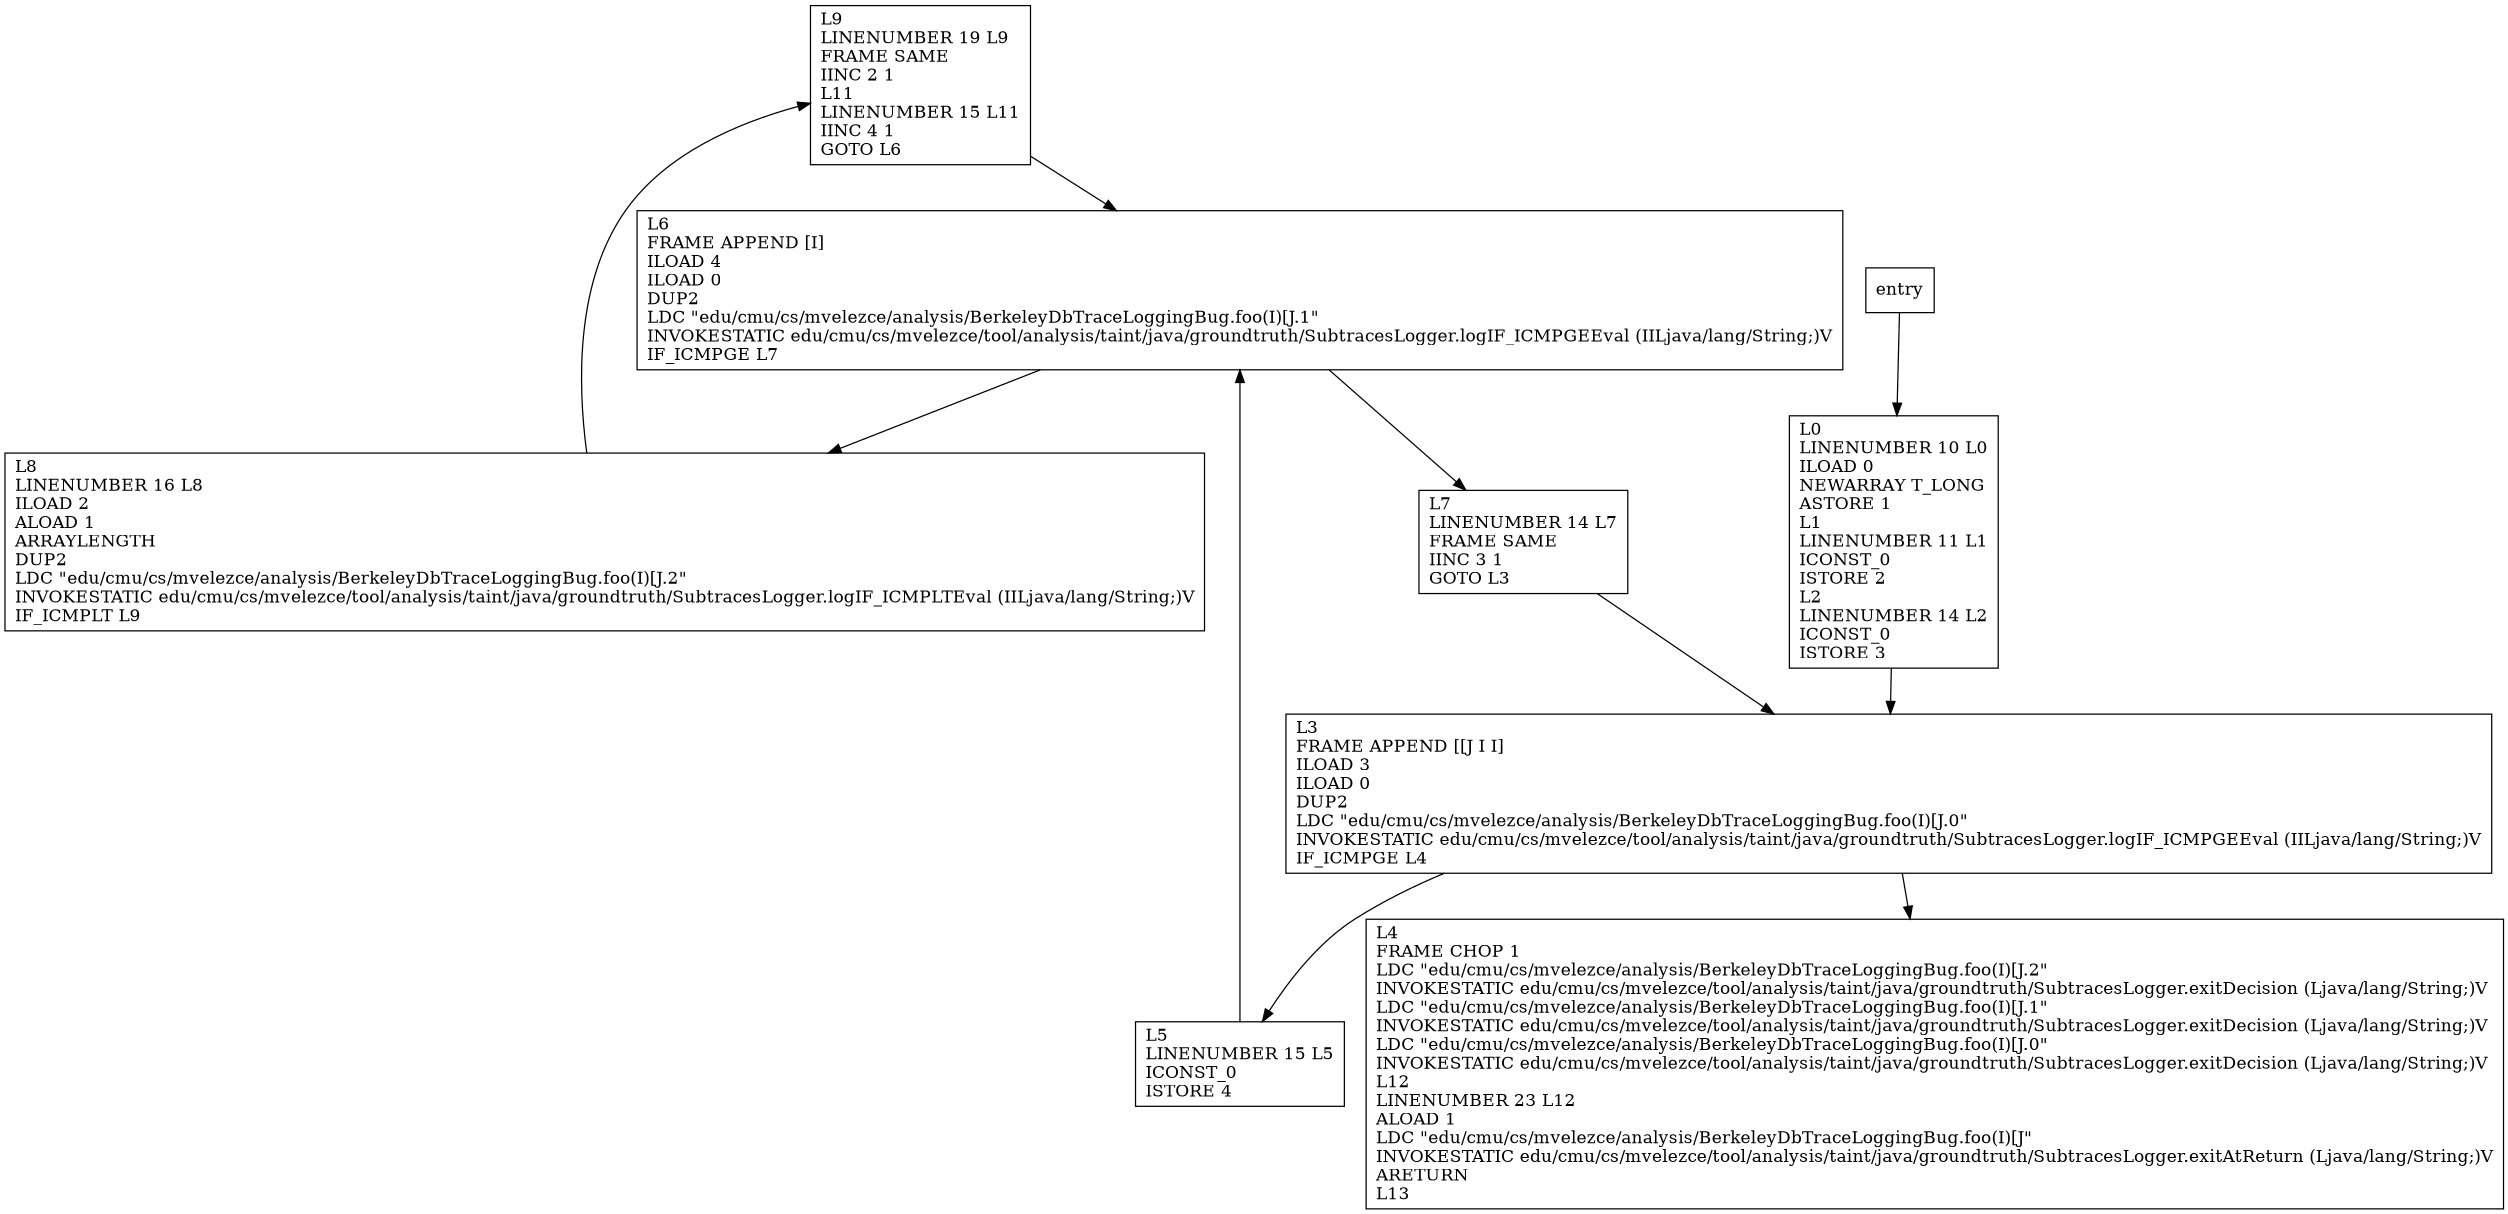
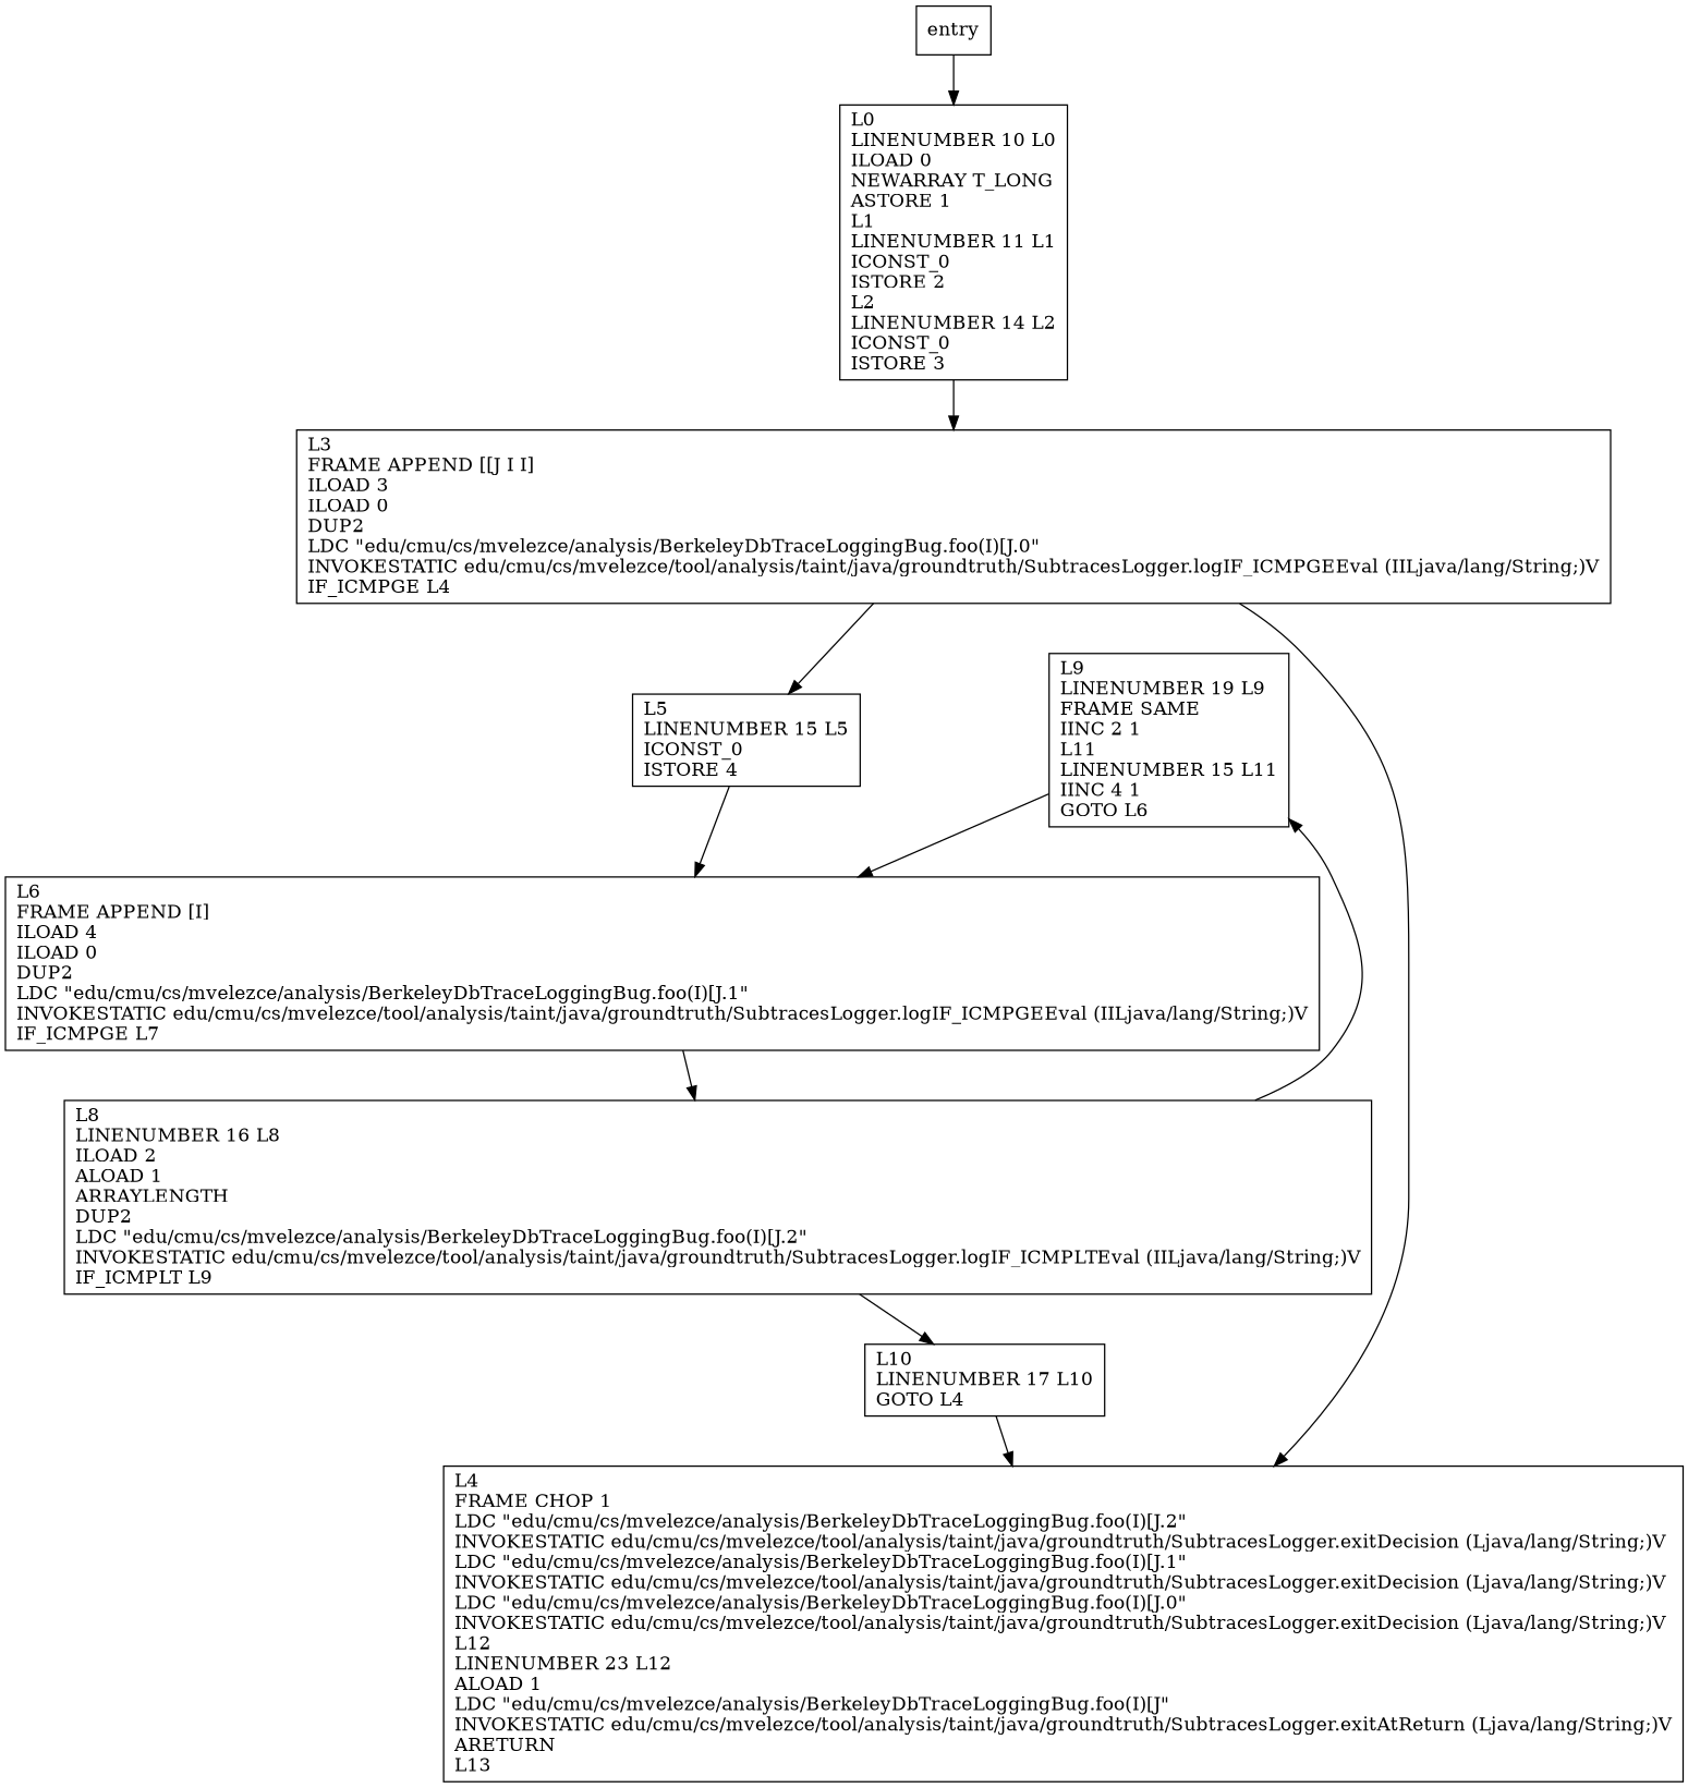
  digraph {
    node [shape=record]
    n1 [label="L9\lLINENUMBER 19 L9\lFRAME SAME\lIINC 2 1\lL11\lLINENUMBER 15 L11\lIINC 4 1\lGOTO L6\l"]
    n2 [label="L6\lFRAME APPEND [I]\lILOAD 4\lILOAD 0\lDUP2\lLDC \"edu/cmu/cs/mvelezce/analysis/BerkeleyDbTraceLoggingBug.foo(I)[J.1\"\lINVOKESTATIC edu/cmu/cs/mvelezce/tool/analysis/taint/java/groundtruth/SubtracesLogger.logIF_ICMPGEEval (IILjava/lang/String;)V\lIF_ICMPGE L7\l"]
    n3 [label="L8\lLINENUMBER 16 L8\lILOAD 2\lALOAD 1\lARRAYLENGTH\lDUP2\lLDC \"edu/cmu/cs/mvelezce/analysis/BerkeleyDbTraceLoggingBug.foo(I)[J.2\"\lINVOKESTATIC edu/cmu/cs/mvelezce/tool/analysis/taint/java/groundtruth/SubtracesLogger.logIF_ICMPLTEval (IILjava/lang/String;)V\lIF_ICMPLT L9\l"]
-   n4 [label="L7\lLINENUMBER 14 L7\lFRAME SAME\lIINC 3 1\lGOTO L3\l"]
+   n5 [label="L10\lLINENUMBER 17 L10\lGOTO L4\l"]
    n6 [label="L3\lFRAME APPEND [[J I I]\lILOAD 3\lILOAD 0\lDUP2\lLDC \"edu/cmu/cs/mvelezce/analysis/BerkeleyDbTraceLoggingBug.foo(I)[J.0\"\lINVOKESTATIC edu/cmu/cs/mvelezce/tool/analysis/taint/java/groundtruth/SubtracesLogger.logIF_ICMPGEEval (IILjava/lang/String;)V\lIF_ICMPGE L4\l"]
    n7 [label="L5\lLINENUMBER 15 L5\lICONST_0\lISTORE 4\l"]
    n8 [label="L4\lFRAME CHOP 1\lLDC \"edu/cmu/cs/mvelezce/analysis/BerkeleyDbTraceLoggingBug.foo(I)[J.2\"\lINVOKESTATIC edu/cmu/cs/mvelezce/tool/analysis/taint/java/groundtruth/SubtracesLogger.exitDecision (Ljava/lang/String;)V\lLDC \"edu/cmu/cs/mvelezce/analysis/BerkeleyDbTraceLoggingBug.foo(I)[J.1\"\lINVOKESTATIC edu/cmu/cs/mvelezce/tool/analysis/taint/java/groundtruth/SubtracesLogger.exitDecision (Ljava/lang/String;)V\lLDC \"edu/cmu/cs/mvelezce/analysis/BerkeleyDbTraceLoggingBug.foo(I)[J.0\"\lINVOKESTATIC edu/cmu/cs/mvelezce/tool/analysis/taint/java/groundtruth/SubtracesLogger.exitDecision (Ljava/lang/String;)V\lL12\lLINENUMBER 23 L12\lALOAD 1\lLDC \"edu/cmu/cs/mvelezce/analysis/BerkeleyDbTraceLoggingBug.foo(I)[J\"\lINVOKESTATIC edu/cmu/cs/mvelezce/tool/analysis/taint/java/groundtruth/SubtracesLogger.exitAtReturn (Ljava/lang/String;)V\lARETURN\lL13\l"]
    n9 [label="L0\lLINENUMBER 10 L0\lILOAD 0\lNEWARRAY T_LONG\lASTORE 1\lL1\lLINENUMBER 11 L1\lICONST_0\lISTORE 2\lL2\lLINENUMBER 14 L2\lICONST_0\lISTORE 3\l"]
    entry
    n1 -> n2
    n2 -> n3
-   n2 -> n4
    n3 -> n1
-   n4 -> n6
+   n3 -> n5
+   n5 -> n8
    n6 -> n7
    n6 -> n8
    n7 -> n2
    n9 -> n6
    entry -> n9
  }
